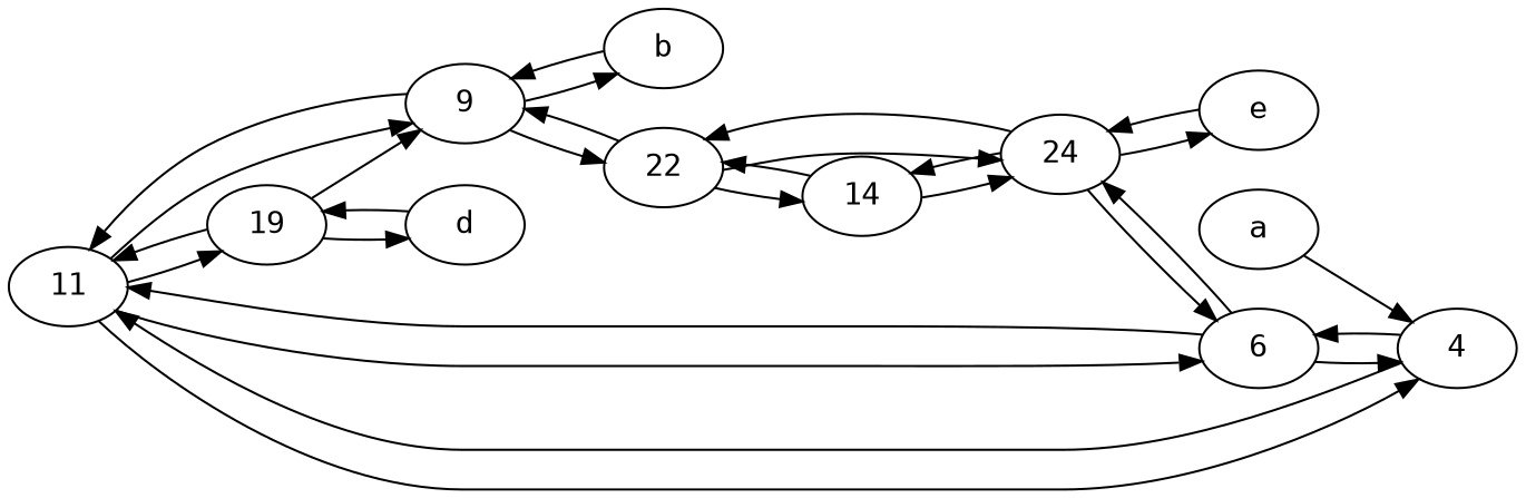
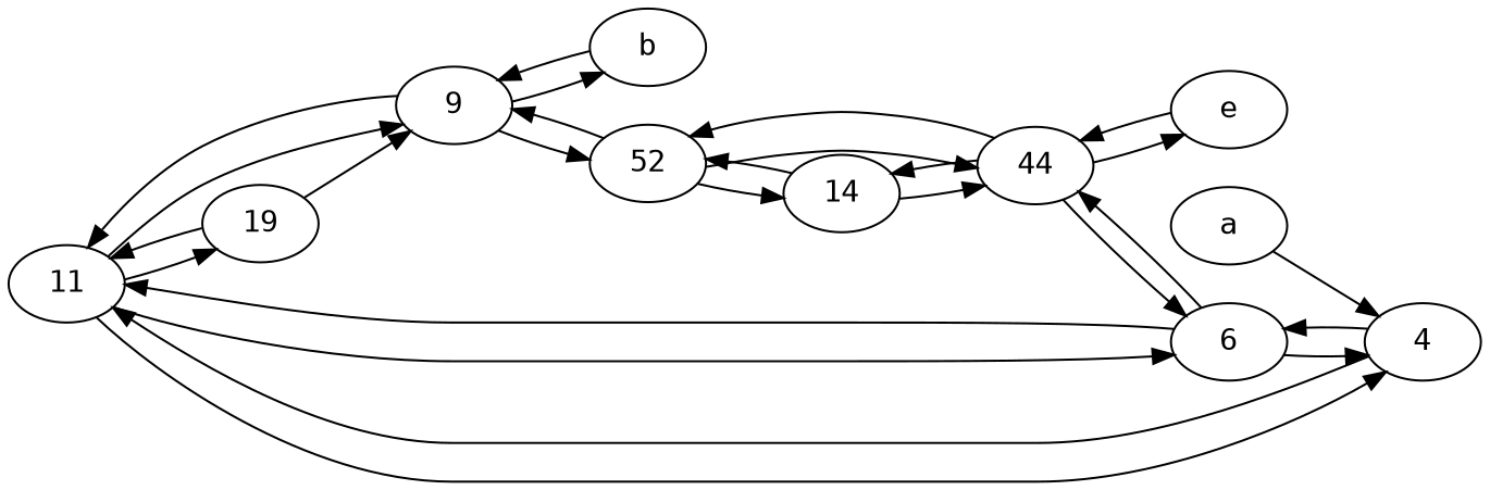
  digraph {
    fontname="DejaVu Sans Mono"
    rankdir=LR
    node [fontname="DejaVu Sans Mono"]
    edge [fontname="DejaVu Sans Mono"]
    11
    9
    19
    4
    6
    b
-   22
-   d
-   24
+   22 [label=52]
+   24 [label=44]
    a
    14
    e
    11 -> 9
    11 -> 19
    11 -> 4
    11 -> 6
    9 -> 11
    9 -> b
    9 -> 22
    19 -> 11
    19 -> 9
-   19 -> d
    4 -> 11
    4 -> 6
    6 -> 11
    6 -> 4
    6 -> 24
    b -> 9
    22 -> 9
    22 -> 24
    22 -> 14
-   d -> 19
    24 -> 6
    24 -> 22
    24 -> 14
    24 -> e
    a -> 4
    14 -> 22
    14 -> 24
    e -> 24
  }
